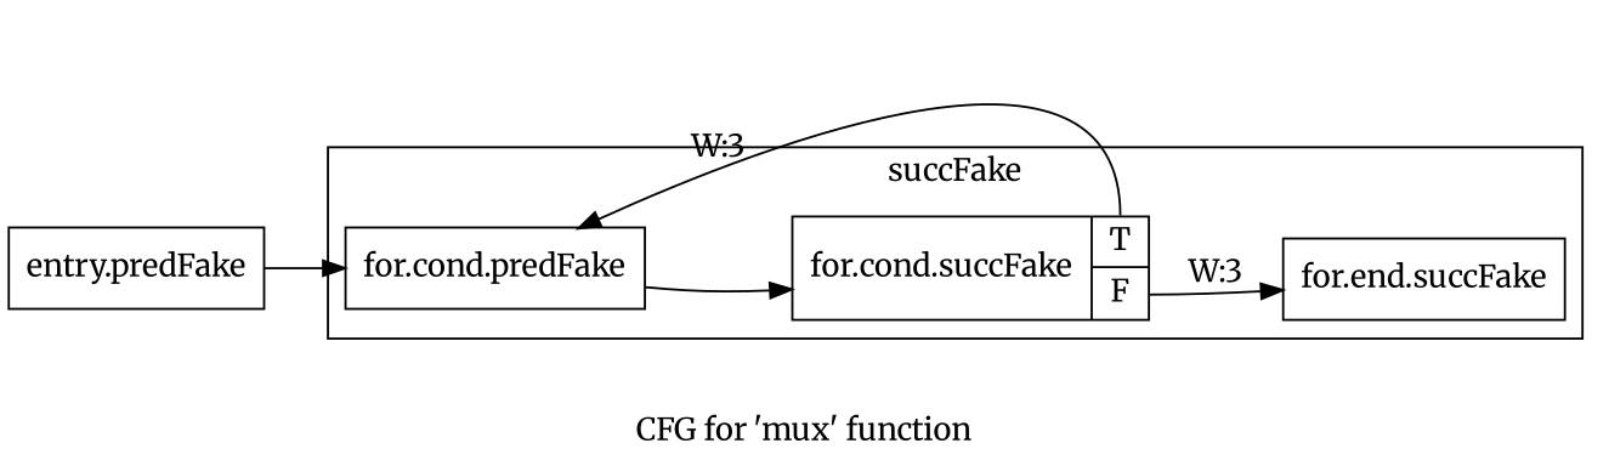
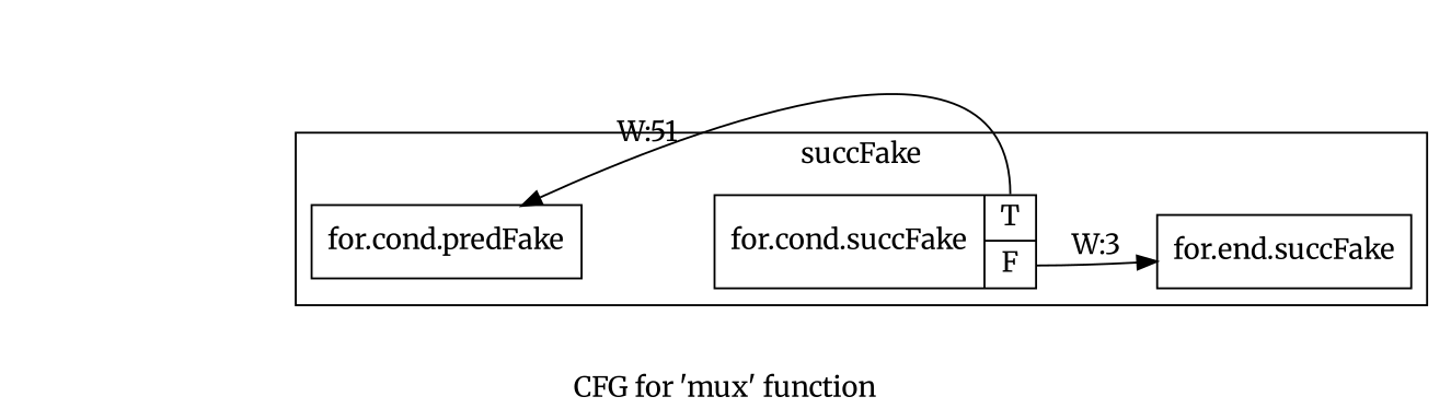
  digraph {
    fontname=Merriweather
    label="CFG for 'mux' function"
    rankdir=LR
    node [filename="../../../test.cpp" fontname=Merriweather linenumber=43 shape=record]
    edge [execusionnum=1 filename="../../../test.cpp" fontname=Merriweather]
    n1 [label="{for.cond.predFake}"]
    n2 [label="{for.cond.succFake|{<s0>T|<s1>F}}"]
    n3 [label="{for.end.succFake}" linenumber=51]
-   n4 [label="{entry.predFake}" filename="" linenumber=""]
    subgraph cluster_1 {
      invocationtime=1
      label=succFake
      tripcount=50
      n1
      n2
      n3
    }
-   n1 -> n2 [execusionnum=51]
-   n2 -> n1 [execusionnum=50 label="W:3" tailport=s0]
+   n2 -> n1 [execusionnum=50 label="W:51" tailport=s0]
    n2 -> n3 [label="W:3" tailport=s1]
-   n4 -> n1
  }
